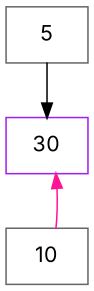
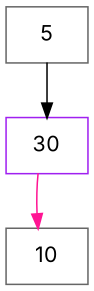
  digraph {
    fontname=Inter
    rankdir=TB
    node [color=gray40 fontname=Inter shape=record]
    edge [fontname=Inter]
    n1 [label="{5}"]
    n2 [color=purple label="{30}"]
    n3 [label="{10}"]
    n1 -> n2 [color=black]
-   n3 -> n2 [color=deeppink]
+   n2 -> n3 [color=deeppink]
  }
